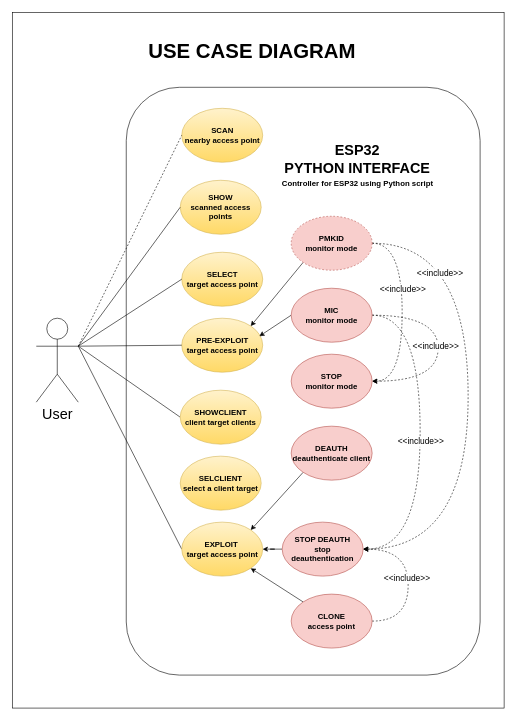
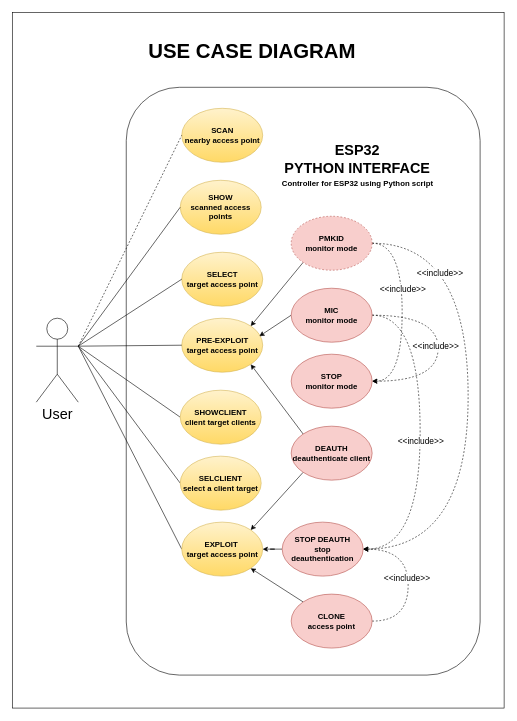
  <mxCell id="0" />
  <mxCell id="1" parent="0" />
  <mxCell id="2" value="" style="rounded=0;whiteSpace=wrap;html=1;" parent="1" vertex="1"><mxGeometry x="20" width="820" height="1160" as="geometry" y="20" /></mxCell>
  <mxCell id="3" value="" style="rounded=1;whiteSpace=wrap;html=1;" parent="1" vertex="1"><mxGeometry x="210" y="145" width="590" height="980" as="geometry" /></mxCell>
  <mxCell id="4" value="&lt;b&gt;&lt;font style=&quot;font-size: 13px;&quot;&gt;SCAN&lt;/font&gt;&lt;/b&gt;&lt;div&gt;&lt;b&gt;&lt;font style=&quot;font-size: 13px;&quot;&gt;nearby access point&lt;/font&gt;&lt;/b&gt;&lt;/div&gt;" style="ellipse;whiteSpace=wrap;html=1;fillColor=#fff2cc;gradientColor=#ffd966;strokeColor=#d6b656;" parent="1" vertex="1"><mxGeometry x="302.5" y="180" width="135" height="90" as="geometry" /></mxCell>
  <mxCell id="5" value="&lt;b&gt;&lt;font style=&quot;font-size: 13px;&quot;&gt;SHOW&lt;/font&gt;&lt;/b&gt;&lt;div&gt;&lt;b&gt;&lt;font style=&quot;font-size: 13px;&quot;&gt;scanned access points&lt;/font&gt;&lt;/b&gt;&lt;/div&gt;" style="ellipse;whiteSpace=wrap;html=1;fillColor=#fff2cc;strokeColor=#d6b656;gradientColor=#ffd966;" parent="1" vertex="1"><mxGeometry x="300" y="300" width="135" height="90" as="geometry" /></mxCell>
  <mxCell id="6" value="&lt;b&gt;&lt;font style=&quot;font-size: 13px;&quot;&gt;SELECT&lt;/font&gt;&lt;/b&gt;&lt;div&gt;&lt;b&gt;&lt;font style=&quot;font-size: 13px;&quot;&gt;target access point&lt;/font&gt;&lt;/b&gt;&lt;/div&gt;" style="ellipse;whiteSpace=wrap;html=1;fillColor=#fff2cc;gradientColor=#ffd966;strokeColor=#d6b656;" parent="1" vertex="1"><mxGeometry x="302.5" y="420" width="135" height="90" as="geometry" /></mxCell>
  <mxCell id="7" value="&lt;b&gt;&lt;font style=&quot;font-size: 13px;&quot;&gt;PRE-EXPLOIT&lt;/font&gt;&lt;/b&gt;&lt;div&gt;&lt;b&gt;&lt;font style=&quot;font-size: 13px;&quot;&gt;target access point&lt;/font&gt;&lt;/b&gt;&lt;/div&gt;" style="ellipse;whiteSpace=wrap;html=1;fillColor=#fff2cc;gradientColor=#ffd966;strokeColor=#d6b656;" parent="1" vertex="1"><mxGeometry x="302.5" y="530" width="135" height="90" as="geometry" /></mxCell>
  <mxCell id="8" style="rounded=0;orthogonalLoop=1;jettySize=auto;html=1;exitX=1;exitY=0.333;exitDx=0;exitDy=0;exitPerimeter=0;entryX=0;entryY=0.5;entryDx=0;entryDy=0;strokeWidth=1;startArrow=none;startFill=0;endArrow=none;endFill=0;dashed=1;" parent="1" source="16" target="4" edge="1"><mxGeometry relative="1" as="geometry" /></mxCell>
  <mxCell id="9" style="rounded=0;orthogonalLoop=1;jettySize=auto;html=1;exitX=1;exitY=0.333;exitDx=0;exitDy=0;exitPerimeter=0;entryX=0;entryY=0.5;entryDx=0;entryDy=0;endArrow=none;endFill=0;strokeWidth=1;" parent="1" source="16" target="5" edge="1"><mxGeometry relative="1" as="geometry" /></mxCell>
  <mxCell id="10" style="rounded=0;orthogonalLoop=1;jettySize=auto;html=1;exitX=1;exitY=0.333;exitDx=0;exitDy=0;exitPerimeter=0;entryX=0;entryY=0.5;entryDx=0;entryDy=0;endArrow=none;endFill=0;" parent="1" source="16" target="6" edge="1"><mxGeometry relative="1" as="geometry" /></mxCell>
  <mxCell id="11" style="rounded=0;orthogonalLoop=1;jettySize=auto;html=1;exitX=1;exitY=0.333;exitDx=0;exitDy=0;exitPerimeter=0;entryX=0;entryY=0.5;entryDx=0;entryDy=0;endArrow=none;endFill=0;" parent="1" source="16" target="7" edge="1"><mxGeometry relative="1" as="geometry" /></mxCell>
  <mxCell id="12" style="rounded=0;orthogonalLoop=1;jettySize=auto;html=1;exitX=1;exitY=0.333;exitDx=0;exitDy=0;exitPerimeter=0;entryX=0;entryY=0.5;entryDx=0;entryDy=0;endArrow=none;endFill=0;" parent="1" source="16" target="35" edge="1"><mxGeometry relative="1" as="geometry" /></mxCell>
  <mxCell id="13" style="rounded=0;orthogonalLoop=1;jettySize=auto;html=1;exitX=1;exitY=0.333;exitDx=0;exitDy=0;exitPerimeter=0;entryX=0;entryY=0.5;entryDx=0;entryDy=0;strokeColor=none;" parent="1" source="16" target="43" edge="1"><mxGeometry relative="1" as="geometry" /></mxCell>
  <mxCell id="14" style="rounded=0;orthogonalLoop=1;jettySize=auto;html=1;exitX=1;exitY=0.333;exitDx=0;exitDy=0;exitPerimeter=0;entryX=0;entryY=0.5;entryDx=0;entryDy=0;endArrow=none;endFill=0;" parent="1" source="16" target="43" edge="1"><mxGeometry relative="1" as="geometry" /></mxCell>
+ <mxCell id="15" style="rounded=0;orthogonalLoop=1;jettySize=auto;html=1;exitX=1;exitY=0.333;exitDx=0;exitDy=0;exitPerimeter=0;entryX=0;entryY=0.5;entryDx=0;entryDy=0;endArrow=none;endFill=0;" parent="1" source="16" target="44" edge="1"><mxGeometry relative="1" as="geometry" /></mxCell>
  <mxCell id="16" value="&lt;font style=&quot;font-size: 24px;&quot;&gt;User&lt;/font&gt;" style="shape=umlActor;verticalLabelPosition=bottom;verticalAlign=top;html=1;outlineConnect=0;" parent="1" vertex="1"><mxGeometry x="60" y="530" width="70" height="140" as="geometry" /></mxCell>
  <mxCell id="17" value="&lt;font style=&quot;font-size: 24px;&quot;&gt;ESP32 PYTHON&amp;nbsp;&lt;/font&gt;&lt;span style=&quot;font-size: 24px; background-color: initial;&quot;&gt;INTERFACE&lt;/span&gt;" style="text;html=1;align=center;verticalAlign=middle;whiteSpace=wrap;rounded=0;fontStyle=1;fontSize=14;" parent="1" vertex="1"><mxGeometry x="459.39" y="240" width="272.5" height="50" as="geometry" /></mxCell>
  <mxCell id="18" value="&lt;span style=&quot;font-size: 34px;&quot;&gt;&lt;b&gt;USE CASE DIAGRAM&lt;/b&gt;&lt;/span&gt;" style="text;html=1;align=center;verticalAlign=middle;whiteSpace=wrap;rounded=0;fontSize=22;" parent="1" vertex="1"><mxGeometry x="170" y="50" width="500" height="70" as="geometry" /></mxCell>
  <mxCell id="19" style="rounded=0;orthogonalLoop=1;jettySize=auto;html=1;exitX=0;exitY=1;exitDx=0;exitDy=0;entryX=1;entryY=0;entryDx=0;entryDy=0;" parent="1" source="24" target="7" edge="1"><mxGeometry relative="1" as="geometry" /></mxCell>
  <mxCell id="20" style="edgeStyle=orthogonalEdgeStyle;rounded=0;orthogonalLoop=1;jettySize=auto;html=1;exitX=1;exitY=0.5;exitDx=0;exitDy=0;entryX=1;entryY=0.5;entryDx=0;entryDy=0;curved=1;dashed=1;" parent="1" source="24" target="37" edge="1"><mxGeometry relative="1" as="geometry"><Array as="points"><mxPoint x="780" y="405" /><mxPoint x="780" y="915" /></Array></mxGeometry></mxCell>
  <mxCell id="21" value="&lt;font style=&quot;font-size: 14px;&quot;&gt;&amp;lt;&amp;lt;include&amp;gt;&amp;gt;&lt;/font&gt;" style="edgeLabel;html=1;align=center;verticalAlign=middle;resizable=0;points=[];" parent="20" vertex="1" connectable="0"><mxGeometry x="-0.537" y="-34" relative="1" as="geometry"><mxPoint x="-14" y="13" as="offset" /></mxGeometry></mxCell>
  <mxCell id="22" style="edgeStyle=orthogonalEdgeStyle;rounded=0;orthogonalLoop=1;jettySize=auto;html=1;exitX=1;exitY=0.5;exitDx=0;exitDy=0;entryX=1;entryY=0.5;entryDx=0;entryDy=0;curved=1;dashed=1;" edge="1" parent="1" source="24" target="31"><mxGeometry relative="1" as="geometry"><Array as="points"><mxPoint x="670" y="405" /><mxPoint x="670" y="635" /></Array></mxGeometry></mxCell>
  <mxCell id="23" value="&lt;font style=&quot;font-size: 14px;&quot;&gt;&amp;lt;&amp;lt;include&amp;gt;&amp;gt;&lt;/font&gt;" style="edgeLabel;html=1;align=center;verticalAlign=middle;resizable=0;points=[];" vertex="1" connectable="0" parent="22"><mxGeometry x="-0.224" y="2" relative="1" as="geometry"><mxPoint x="-2" y="-3" as="offset" /></mxGeometry></mxCell>
  <mxCell id="24" value="&lt;span style=&quot;font-size: 13px;&quot;&gt;&lt;b&gt;PMKID&lt;/b&gt;&lt;/span&gt;&lt;div&gt;&lt;span style=&quot;font-size: 13px;&quot;&gt;&lt;b&gt;monitor mode&lt;/b&gt;&lt;/span&gt;&lt;/div&gt;" style="ellipse;whiteSpace=wrap;html=1;fillColor=#f8cecc;strokeColor=#b85450;dashed=1;" parent="1" vertex="1"><mxGeometry x="485" y="360" width="135" height="90" as="geometry" /></mxCell>
  <mxCell id="25" style="rounded=0;orthogonalLoop=1;jettySize=auto;html=1;exitX=0;exitY=0.5;exitDx=0;exitDy=0;entryX=0.959;entryY=0.333;entryDx=0;entryDy=0;entryPerimeter=0;" parent="1" source="30" target="7" edge="1"><mxGeometry relative="1" as="geometry" /></mxCell>
  <mxCell id="26" style="edgeStyle=orthogonalEdgeStyle;rounded=0;orthogonalLoop=1;jettySize=auto;html=1;exitX=1;exitY=0.5;exitDx=0;exitDy=0;entryX=1;entryY=0.5;entryDx=0;entryDy=0;curved=1;dashed=1;" parent="1" source="30" target="37" edge="1"><mxGeometry relative="1" as="geometry"><Array as="points"><mxPoint x="700" y="525" /><mxPoint x="700" y="915" /></Array></mxGeometry></mxCell>
  <mxCell id="27" value="&lt;font style=&quot;font-size: 14px;&quot;&gt;&amp;lt;&amp;lt;include&amp;gt;&amp;gt;&lt;/font&gt;" style="edgeLabel;html=1;align=center;verticalAlign=middle;resizable=0;points=[];" parent="26" vertex="1" connectable="0"><mxGeometry x="-0.392" y="-2" relative="1" as="geometry"><mxPoint x="2" y="118" as="offset" /></mxGeometry></mxCell>
  <mxCell id="28" style="edgeStyle=orthogonalEdgeStyle;rounded=0;orthogonalLoop=1;jettySize=auto;html=1;exitX=1;exitY=0.5;exitDx=0;exitDy=0;entryX=1;entryY=0.5;entryDx=0;entryDy=0;dashed=1;curved=1;" parent="1" source="30" target="31" edge="1"><mxGeometry relative="1" as="geometry"><Array as="points"><mxPoint x="730" y="525" /><mxPoint x="730" y="635" /></Array></mxGeometry></mxCell>
  <mxCell id="29" value="&lt;font style=&quot;font-size: 14px;&quot;&gt;&amp;lt;&amp;lt;include&amp;gt;&amp;gt;&lt;/font&gt;" style="edgeLabel;html=1;align=center;verticalAlign=middle;resizable=0;points=[];" parent="28" vertex="1" connectable="0"><mxGeometry x="-0.471" y="-16" relative="1" as="geometry"><mxPoint x="18" y="34" as="offset" /></mxGeometry></mxCell>
  <mxCell id="30" value="&lt;span style=&quot;font-size: 13px;&quot;&gt;&lt;b&gt;MIC&lt;/b&gt;&lt;/span&gt;&lt;div&gt;&lt;span style=&quot;font-size: 13px;&quot;&gt;&lt;b&gt;monitor mode&lt;/b&gt;&lt;/span&gt;&lt;/div&gt;" style="ellipse;whiteSpace=wrap;html=1;fillColor=#f8cecc;strokeColor=#b85450;" parent="1" vertex="1"><mxGeometry x="485" y="480" width="135" height="90" as="geometry" /></mxCell>
  <mxCell id="31" value="&lt;span style=&quot;font-size: 13px;&quot;&gt;&lt;b&gt;STOP&lt;/b&gt;&lt;/span&gt;&lt;div&gt;&lt;span style=&quot;font-size: 13px;&quot;&gt;&lt;b&gt;monitor mode&lt;/b&gt;&lt;/span&gt;&lt;/div&gt;" style="ellipse;whiteSpace=wrap;html=1;fillColor=#f8cecc;strokeColor=#b85450;" parent="1" vertex="1"><mxGeometry x="485" y="590" width="135" height="90" as="geometry" /></mxCell>
+ <mxCell id="32" style="rounded=0;orthogonalLoop=1;jettySize=auto;html=1;exitX=0;exitY=0;exitDx=0;exitDy=0;entryX=1;entryY=1;entryDx=0;entryDy=0;" parent="1" source="34" target="7" edge="1"><mxGeometry relative="1" as="geometry" /></mxCell>
  <mxCell id="33" style="rounded=0;orthogonalLoop=1;jettySize=auto;html=1;entryX=1;entryY=0;entryDx=0;entryDy=0;exitX=0;exitY=1;exitDx=0;exitDy=0;" parent="1" source="34" target="35" edge="1"><mxGeometry relative="1" as="geometry" /></mxCell>
  <mxCell id="34" value="&lt;span style=&quot;font-size: 13px;&quot;&gt;&lt;b&gt;DEAUTH&lt;/b&gt;&lt;/span&gt;&lt;div&gt;&lt;span style=&quot;font-size: 13px;&quot;&gt;&lt;b&gt;deauthenticate client&lt;/b&gt;&lt;/span&gt;&lt;/div&gt;" style="ellipse;whiteSpace=wrap;html=1;fillColor=#f8cecc;strokeColor=#b85450;" parent="1" vertex="1"><mxGeometry x="485" y="710" width="135" height="90" as="geometry" /></mxCell>
  <mxCell id="35" value="&lt;span style=&quot;font-size: 13px;&quot;&gt;&lt;b&gt;EXPLOIT&amp;nbsp;&lt;/b&gt;&lt;/span&gt;&lt;div&gt;&lt;span style=&quot;font-size: 13px;&quot;&gt;&lt;b&gt;target access point&lt;/b&gt;&lt;/span&gt;&lt;/div&gt;" style="ellipse;whiteSpace=wrap;html=1;fillColor=#fff2cc;gradientColor=#ffd966;strokeColor=#d6b656;" parent="1" vertex="1"><mxGeometry x="302.5" y="870" width="135" height="90" as="geometry" /></mxCell>
  <mxCell id="36" style="edgeStyle=orthogonalEdgeStyle;rounded=0;orthogonalLoop=1;jettySize=auto;html=1;" parent="1" source="37" target="35" edge="1"><mxGeometry relative="1" as="geometry" /></mxCell>
  <mxCell id="37" value="&lt;span style=&quot;font-size: 13px;&quot;&gt;&lt;b&gt;STOP DEAUTH&lt;/b&gt;&lt;/span&gt;&lt;div&gt;&lt;span style=&quot;font-size: 13px;&quot;&gt;&lt;b&gt;stop deauthentication&lt;/b&gt;&lt;/span&gt;&lt;/div&gt;" style="ellipse;whiteSpace=wrap;html=1;fillColor=#f8cecc;strokeColor=#b85450;" parent="1" vertex="1"><mxGeometry x="470" y="870" width="135" height="90" as="geometry" /></mxCell>
  <mxCell id="38" style="rounded=0;orthogonalLoop=1;jettySize=auto;html=1;exitX=0;exitY=0;exitDx=0;exitDy=0;entryX=1;entryY=1;entryDx=0;entryDy=0;" parent="1" source="41" target="35" edge="1"><mxGeometry relative="1" as="geometry" /></mxCell>
  <mxCell id="39" style="edgeStyle=orthogonalEdgeStyle;rounded=0;orthogonalLoop=1;jettySize=auto;html=1;exitX=1;exitY=0.5;exitDx=0;exitDy=0;entryX=1;entryY=0.5;entryDx=0;entryDy=0;curved=1;dashed=1;" edge="1" parent="1" source="41" target="37"><mxGeometry relative="1" as="geometry"><Array as="points"><mxPoint x="680" y="1035" /><mxPoint x="680" y="915" /></Array></mxGeometry></mxCell>
  <mxCell id="40" value="&lt;span style=&quot;font-size: 14px;&quot;&gt;&amp;lt;&amp;lt;include&amp;gt;&amp;gt;&lt;/span&gt;" style="edgeLabel;html=1;align=center;verticalAlign=middle;resizable=0;points=[];" vertex="1" connectable="0" parent="39"><mxGeometry x="-0.067" y="3" relative="1" as="geometry"><mxPoint y="-13" as="offset" /></mxGeometry></mxCell>
  <mxCell id="41" value="&lt;span style=&quot;font-size: 13px;&quot;&gt;&lt;b&gt;CLONE&lt;/b&gt;&lt;/span&gt;&lt;div&gt;&lt;span style=&quot;font-size: 13px;&quot;&gt;&lt;b&gt;access point&lt;/b&gt;&lt;/span&gt;&lt;/div&gt;" style="ellipse;whiteSpace=wrap;html=1;fillColor=#f8cecc;strokeColor=#b85450;" parent="1" vertex="1"><mxGeometry x="485" y="990" width="135" height="90" as="geometry" /></mxCell>
  <mxCell id="42" value="&lt;font style=&quot;font-size: 13px;&quot;&gt;&lt;b&gt;Controller for ESP32 using Python script&lt;/b&gt;&lt;/font&gt;" style="text;html=1;align=center;verticalAlign=middle;whiteSpace=wrap;rounded=0;" parent="1" vertex="1"><mxGeometry x="448.76" y="290" width="293.75" height="30" as="geometry" /></mxCell>
  <mxCell id="43" value="&lt;span style=&quot;font-size: 13px;&quot;&gt;&lt;b&gt;SHOWCLIENT&lt;/b&gt;&lt;/span&gt;&lt;div&gt;&lt;span style=&quot;font-size: 13px;&quot;&gt;&lt;b&gt;client target clients&lt;/b&gt;&lt;/span&gt;&lt;/div&gt;" style="ellipse;whiteSpace=wrap;html=1;fillColor=#fff2cc;gradientColor=#ffd966;strokeColor=#d6b656;" parent="1" vertex="1"><mxGeometry x="300" y="650" width="135" height="90" as="geometry" /></mxCell>
  <mxCell id="44" value="&lt;div&gt;&lt;span style=&quot;font-size: 13px;&quot;&gt;&lt;b&gt;SELCLIENT&lt;/b&gt;&lt;/span&gt;&lt;/div&gt;&lt;div&gt;&lt;span style=&quot;font-size: 13px;&quot;&gt;&lt;b&gt;select a client target&lt;/b&gt;&lt;/span&gt;&lt;/div&gt;" style="ellipse;whiteSpace=wrap;html=1;fillColor=#fff2cc;gradientColor=#ffd966;strokeColor=#d6b656;" parent="1" vertex="1"><mxGeometry x="300" y="760" width="135" height="90" as="geometry" /></mxCell>
